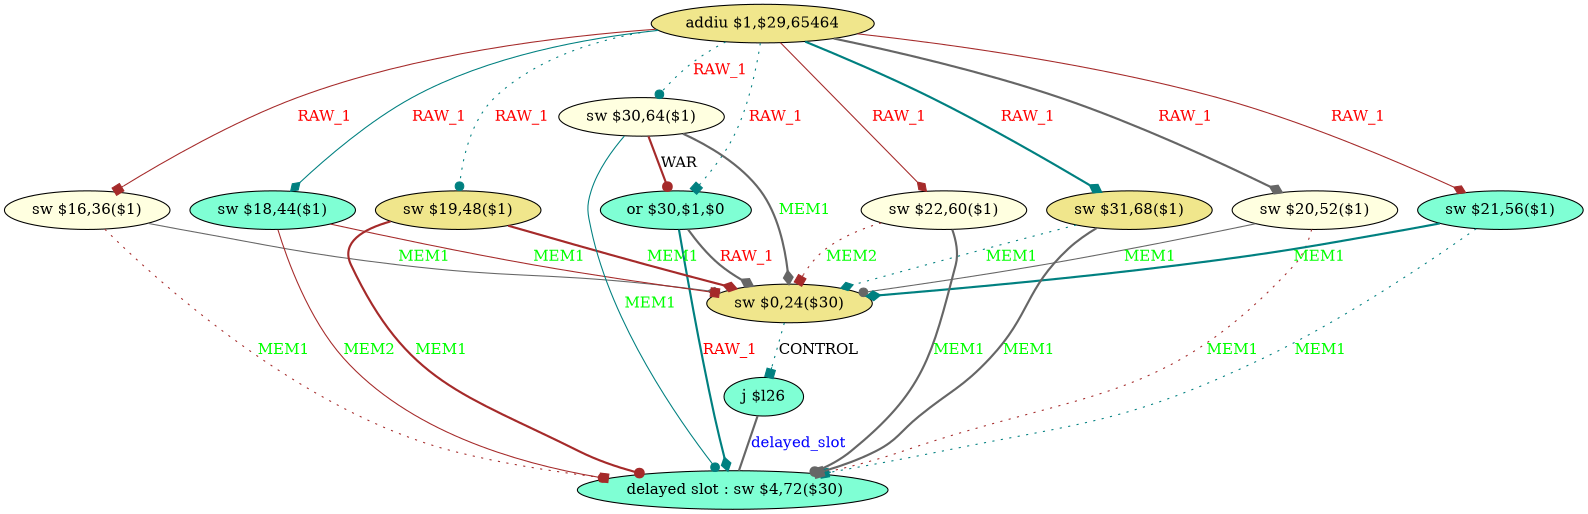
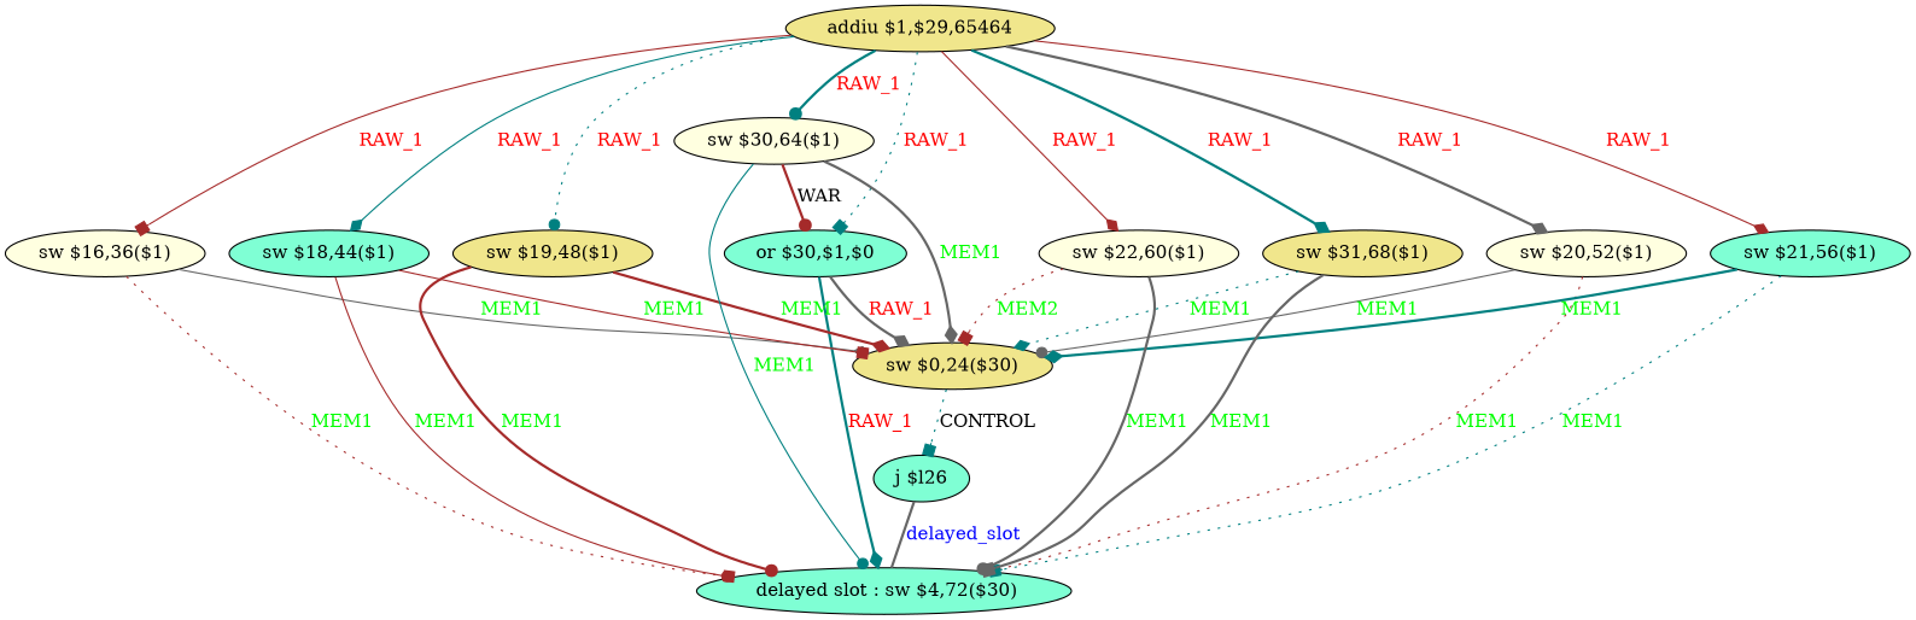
  digraph {
    node [fillcolor=aquamarine shape=ellipse style=filled]
    edge [color=teal fontcolor=green style=bold arrowhead=diamond]
    n1 [label=" delayed slot : sw $4,72($30)"]
    n2 [label="j $l26"]
    n3 [fillcolor=khaki label="addiu $1,$29,65464"]
    n4 [label="or $30,$1,$0"]
    n5 [fillcolor=lightyellow label="sw $16,36($1)"]
    n6 [label="sw $18,44($1)"]
    n7 [fillcolor=khaki label="sw $19,48($1)"]
    n8 [fillcolor=lightyellow label="sw $20,52($1)"]
    n9 [label="sw $21,56($1)"]
    n10 [fillcolor=lightyellow label="sw $22,60($1)"]
    n11 [fillcolor=khaki label="sw $31,68($1)"]
    n12 [fillcolor=lightyellow label="sw $30,64($1)"]
    n13 [fillcolor=khaki label="sw $0,24($30)"]
    n2 -> n1 [color=gray40 dir=none fontcolor=blue label=delayed_slot arrowhead=""]
    n3 -> n4 [arrowhead=box fontcolor=red label=RAW_1 style=dotted]
    n3 -> n5 [arrowhead=box color=brown fontcolor=red label=RAW_1 style=solid]
    n3 -> n6 [fontcolor=red label=RAW_1 style=solid]
    n3 -> n7 [arrowhead=dot fontcolor=red label=RAW_1 style=dotted]
    n3 -> n8 [color=gray40 fontcolor=red label=RAW_1]
    n3 -> n9 [color=brown fontcolor=red label=RAW_1 style=solid]
    n3 -> n10 [color=brown fontcolor=red label=RAW_1 style=solid]
    n3 -> n11 [fontcolor=red label=RAW_1]
-   n3 -> n12 [arrowhead=dot fontcolor=red label=RAW_1 style=dotted]
+   n3 -> n12 [arrowhead=dot fontcolor=red label=RAW_1]
    n4 -> n1 [fontcolor=red label=RAW_1]
    n4 -> n13 [color=gray40 fontcolor=red label=RAW_1]
    n5 -> n1 [arrowhead=box color=brown label=MEM1 style=dotted]
    n5 -> n13 [color=gray40 label=MEM1 style=solid]
-   n6 -> n1 [arrowhead=dot color=brown label=MEM2 style=solid]
+   n6 -> n1 [arrowhead=dot color=brown label=MEM1 style=solid]
    n6 -> n13 [arrowhead=box color=brown label=MEM1 style=solid]
    n7 -> n1 [arrowhead=dot color=brown label=MEM1]
    n7 -> n13 [color=brown label=MEM1]
    n8 -> n1 [arrowhead=dot color=brown label=MEM1 style=dotted]
    n8 -> n13 [arrowhead=dot color=gray40 label=MEM1 style=solid]
    n9 -> n1 [arrowhead=box label=MEM1 style=dotted]
    n9 -> n13 [label=MEM1]
    n10 -> n1 [arrowhead=dot color=gray40 label=MEM1]
    n10 -> n13 [arrowhead=box color=brown label=MEM2 style=dotted]
    n11 -> n1 [arrowhead=box color=gray40 label=MEM1]
    n11 -> n13 [label=MEM1 style=dotted]
    n12 -> n1 [arrowhead=dot label=MEM1 style=solid]
    n12 -> n4 [arrowhead=dot color=brown label=WAR fontcolor=""]
    n12 -> n13 [color=gray40 label=MEM1]
    n13 -> n2 [arrowhead=box label=CONTROL style=dotted fontcolor=""]
  }
